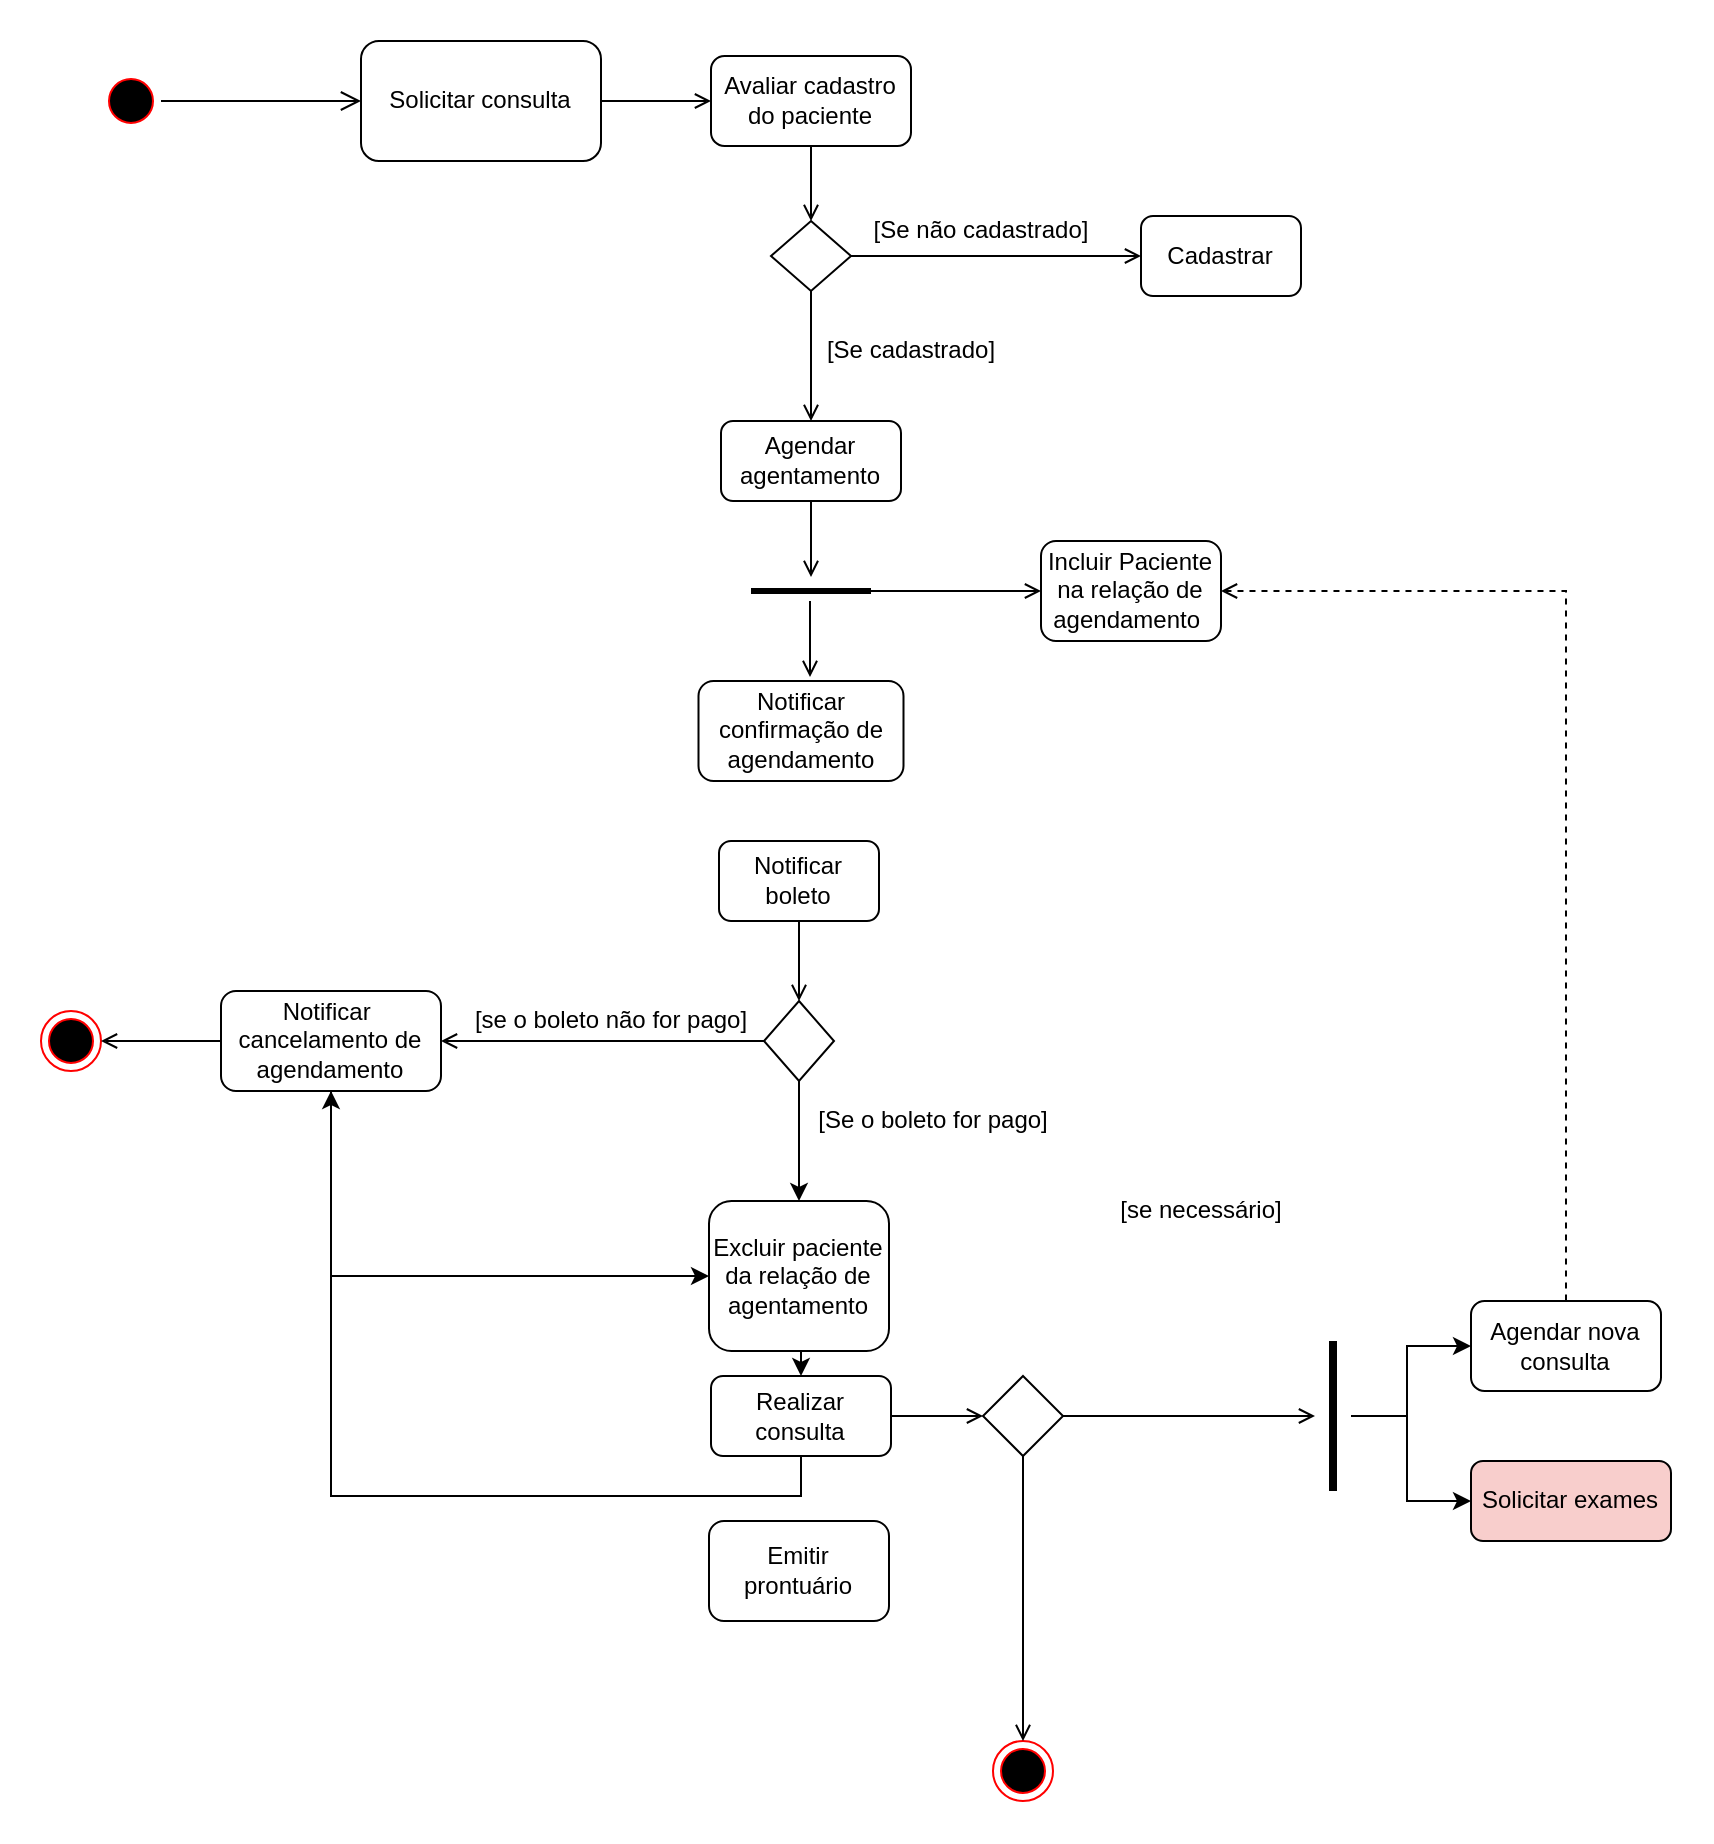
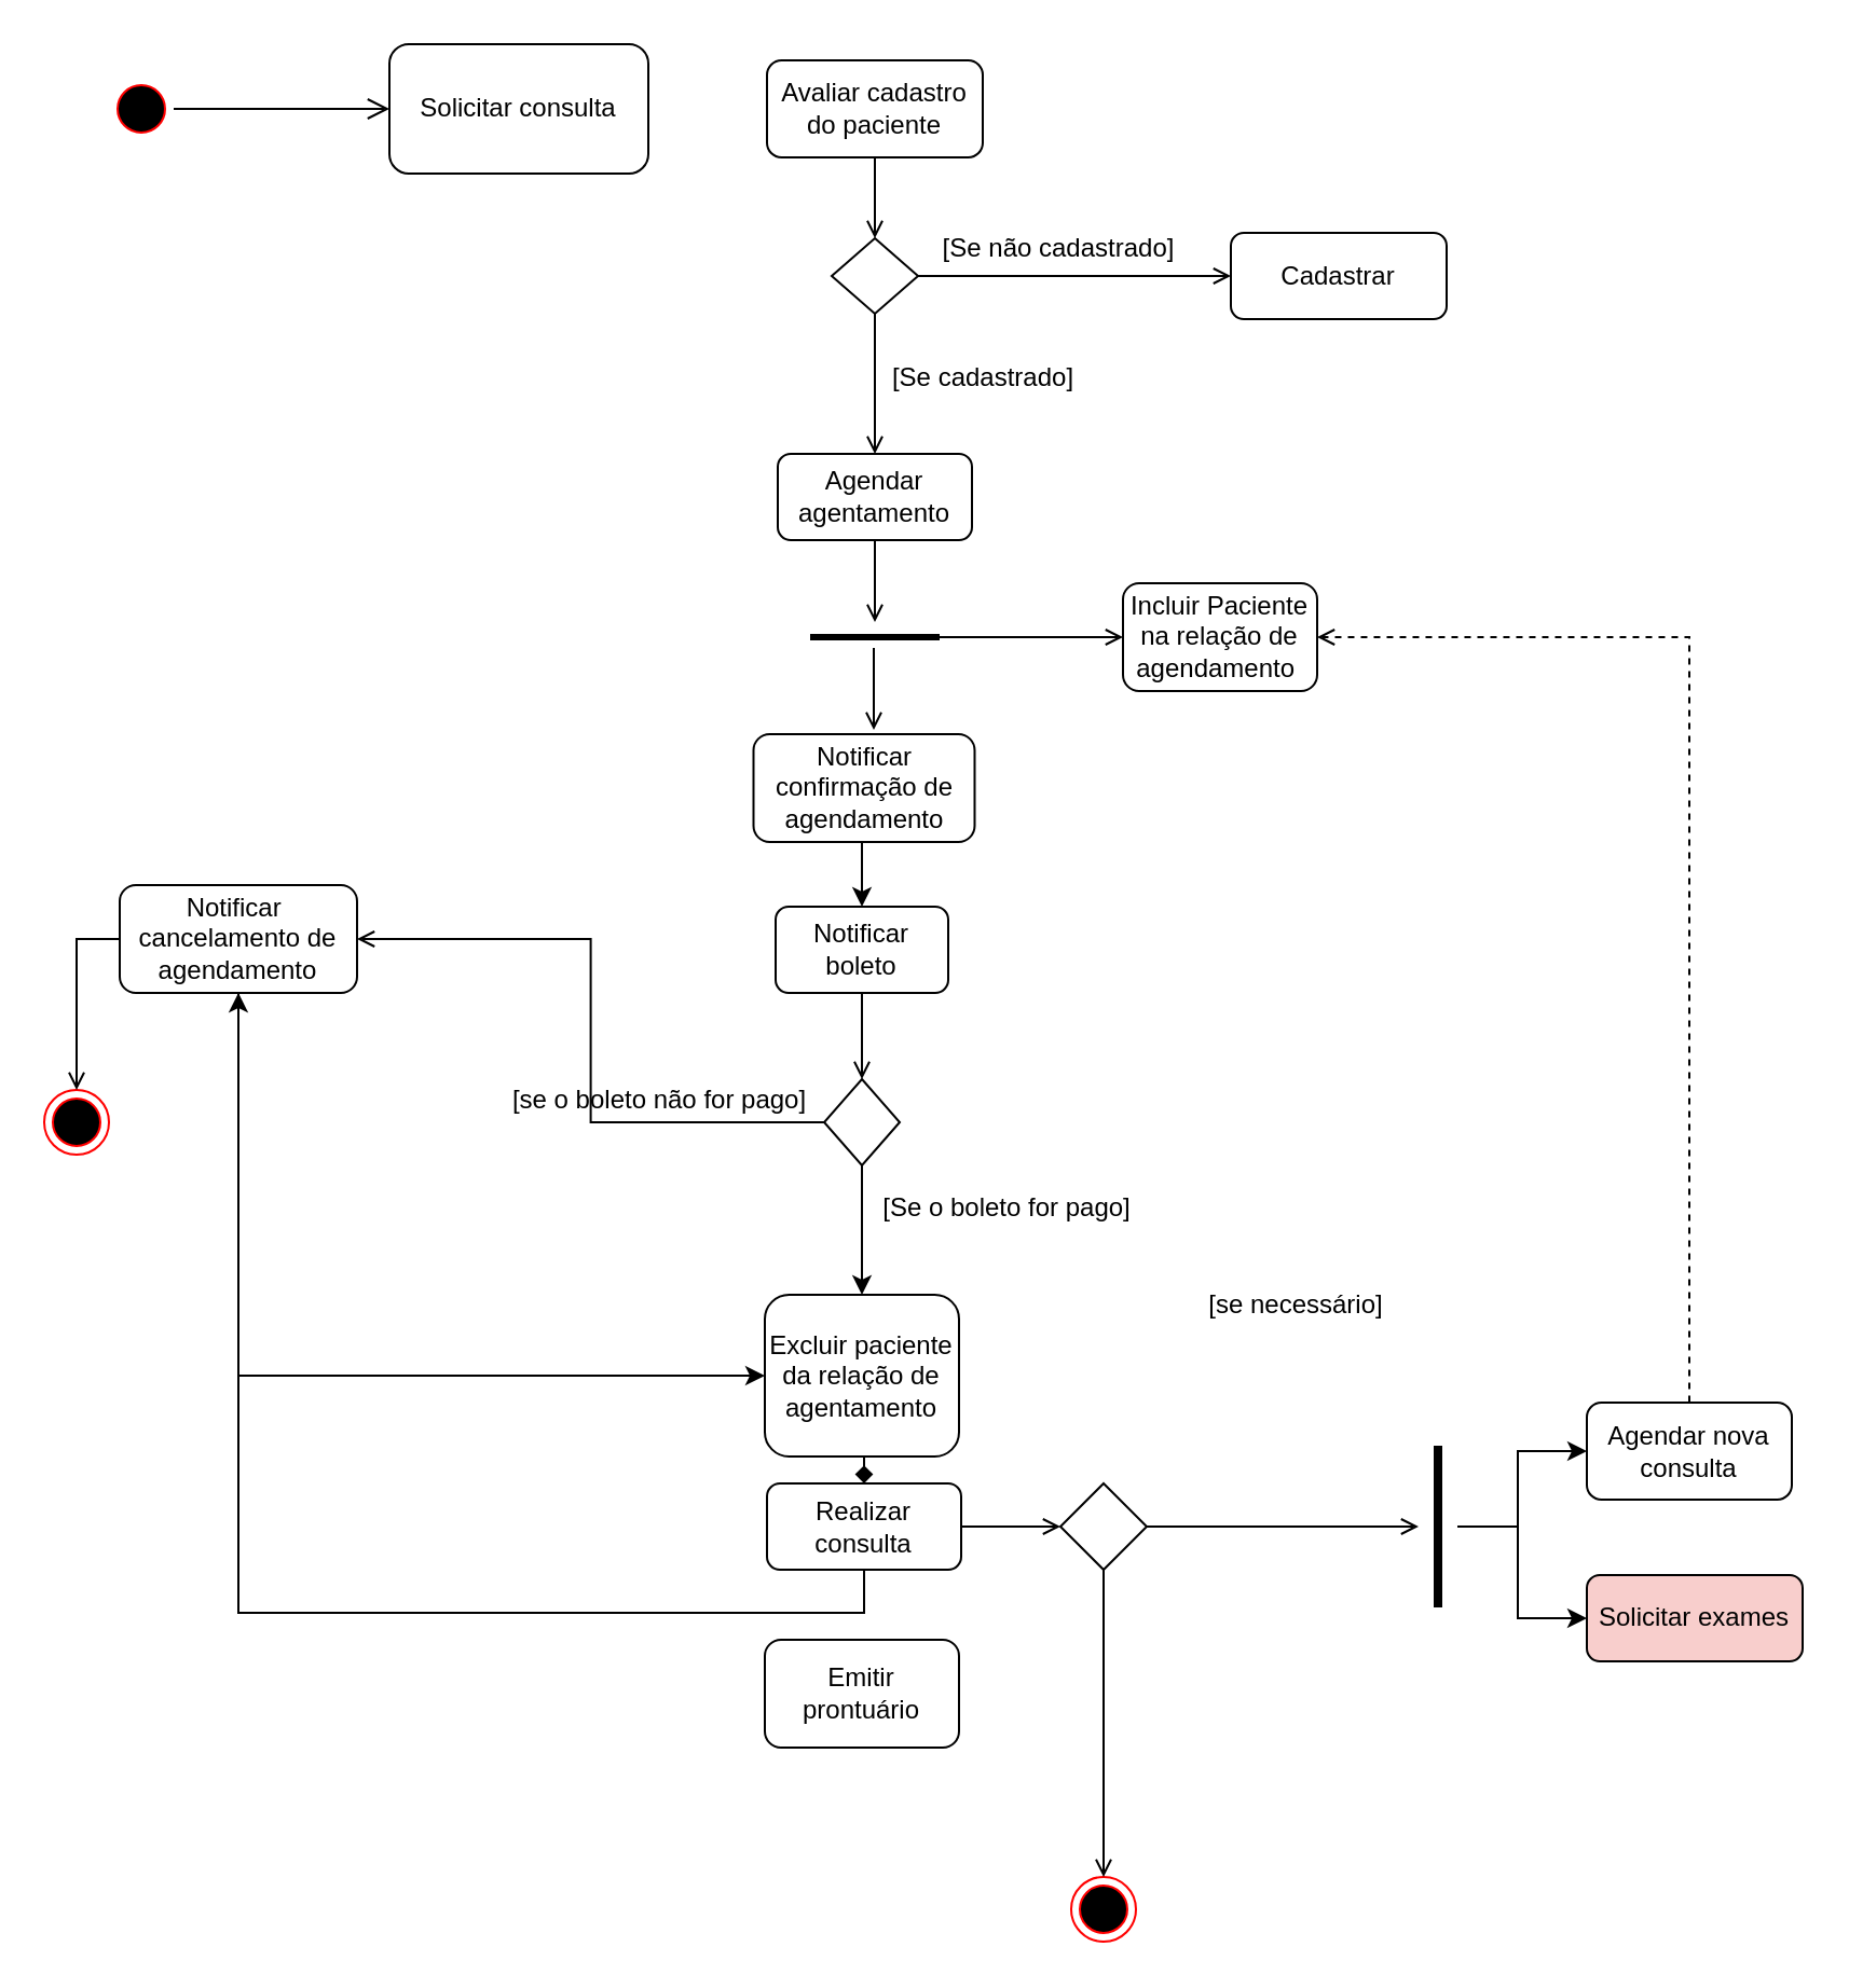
  <mxCell id="0" />
  <mxCell id="1" parent="0" />
- <mxCell id="2" style="edgeStyle=orthogonalEdgeStyle;rounded=0;orthogonalLoop=1;jettySize=auto;html=1;exitX=1;exitY=0.5;exitDx=0;exitDy=0;entryX=0;entryY=0.5;entryDx=0;entryDy=0;endArrow=open;endFill=0;" edge="1" parent="1" source="3" target="5"><mxGeometry relative="1" as="geometry" /></mxCell>
  <mxCell id="3" value="Solicitar consulta" style="rounded=1;whiteSpace=wrap;html=1;" vertex="1" parent="1"><mxGeometry x="180" y="20" width="120" height="60" as="geometry" /></mxCell>
  <mxCell id="4" style="edgeStyle=orthogonalEdgeStyle;rounded=0;orthogonalLoop=1;jettySize=auto;html=1;exitX=0.5;exitY=1;exitDx=0;exitDy=0;entryX=0.5;entryY=0;entryDx=0;entryDy=0;endArrow=open;endFill=0;" edge="1" parent="1" source="5" target="12"><mxGeometry relative="1" as="geometry" /></mxCell>
  <mxCell id="5" value="Avaliar cadastro do paciente" style="rounded=1;whiteSpace=wrap;html=1;" vertex="1" parent="1"><mxGeometry x="355" y="27.5" width="100" height="45" as="geometry" /></mxCell>
- <mxCell id="6" value="Cadastrar" style="rounded=1;whiteSpace=wrap;html=1;" vertex="1" parent="1"><mxGeometry x="570" y="107.5" width="80" height="40" as="geometry" /></mxCell>
+ <mxCell id="6" value="Cadastrar" style="rounded=1;whiteSpace=wrap;html=1;" vertex="1" parent="1"><mxGeometry x="570" y="107.5" width="100" height="40" as="geometry" /></mxCell>
  <mxCell id="7" value="Agendar agentamento" style="rounded=1;whiteSpace=wrap;html=1;" vertex="1" parent="1"><mxGeometry x="360" y="210" width="90" height="40" as="geometry" /></mxCell>
  <mxCell id="8" style="edgeStyle=orthogonalEdgeStyle;rounded=0;orthogonalLoop=1;jettySize=auto;html=1;entryX=0;entryY=0.5;entryDx=0;entryDy=0;endArrow=open;endFill=0;" edge="1" parent="1" source="9" target="18"><mxGeometry relative="1" as="geometry" /></mxCell>
  <mxCell id="9" value="" style="line;strokeWidth=3;fillColor=none;align=left;verticalAlign=middle;spacingTop=-1;spacingLeft=3;spacingRight=3;rotatable=0;labelPosition=right;points=[];portConstraint=eastwest;strokeColor=inherit;" vertex="1" parent="1"><mxGeometry x="375" y="288" width="60" height="14" as="geometry" /></mxCell>
  <mxCell id="10" style="edgeStyle=orthogonalEdgeStyle;rounded=0;orthogonalLoop=1;jettySize=auto;html=1;entryX=0;entryY=0.5;entryDx=0;entryDy=0;endArrow=open;endFill=0;" edge="1" parent="1" source="12" target="6"><mxGeometry relative="1" as="geometry" /></mxCell>
  <mxCell id="11" style="edgeStyle=orthogonalEdgeStyle;rounded=0;orthogonalLoop=1;jettySize=auto;html=1;exitX=0.5;exitY=1;exitDx=0;exitDy=0;entryX=0.5;entryY=0;entryDx=0;entryDy=0;endArrow=open;endFill=0;" edge="1" parent="1" source="12" target="7"><mxGeometry relative="1" as="geometry" /></mxCell>
  <mxCell id="12" value="" style="rhombus;whiteSpace=wrap;html=1;" vertex="1" parent="1"><mxGeometry x="385" y="110" width="40" height="35" as="geometry" /></mxCell>
  <mxCell id="13" value="" style="ellipse;html=1;shape=startState;fillColor=#000000;strokeColor=#ff0000;" vertex="1" parent="1"><mxGeometry x="50" y="35" width="30" height="30" as="geometry" /></mxCell>
  <mxCell id="14" value="" style="edgeStyle=orthogonalEdgeStyle;html=1;verticalAlign=bottom;endArrow=open;endSize=8;strokeColor=#000000;rounded=0;entryX=0;entryY=0.5;entryDx=0;entryDy=0;" edge="1" source="13" parent="1" target="3"><mxGeometry relative="1" as="geometry"><mxPoint x="65" y="120" as="targetPoint" /></mxGeometry></mxCell>
  <mxCell id="15" value="[Se não cadastrado]" style="text;html=1;align=center;verticalAlign=middle;resizable=0;points=[];autosize=1;strokeColor=none;fillColor=none;" vertex="1" parent="1"><mxGeometry x="425" y="100" width="130" height="30" as="geometry" /></mxCell>
  <mxCell id="16" value="[Se cadastrado]" style="text;html=1;align=center;verticalAlign=middle;resizable=0;points=[];autosize=1;strokeColor=none;fillColor=none;" vertex="1" parent="1"><mxGeometry x="400" y="160" width="110" height="30" as="geometry" /></mxCell>
  <mxCell id="17" style="edgeStyle=orthogonalEdgeStyle;rounded=0;orthogonalLoop=1;jettySize=auto;html=1;startArrow=open;startFill=0;endArrow=none;endFill=0;dashed=1;" edge="1" parent="1" source="18" target="19"><mxGeometry relative="1" as="geometry" /></mxCell>
  <mxCell id="18" value="Incluir Paciente na relação de agendamento&amp;nbsp;" style="rounded=1;whiteSpace=wrap;html=1;" vertex="1" parent="1"><mxGeometry x="520" y="270" width="90" height="50" as="geometry" /></mxCell>
  <mxCell id="19" value="Agendar nova consulta" style="rounded=1;whiteSpace=wrap;html=1;" vertex="1" parent="1"><mxGeometry x="735" y="650" width="95" height="45" as="geometry" /></mxCell>
- <mxCell id="20" style="edgeStyle=orthogonalEdgeStyle;rounded=0;orthogonalLoop=1;jettySize=auto;html=1;exitX=0.5;exitY=1;exitDx=0;exitDy=0;entryX=0.5;entryY=0;entryDx=0;entryDy=0;" edge="1" parent="1" source="21" target="26"><mxGeometry relative="1" as="geometry" /></mxCell>
+ <mxCell id="20" style="edgeStyle=orthogonalEdgeStyle;rounded=0;orthogonalLoop=1;jettySize=auto;html=1;exitX=0.5;exitY=1;exitDx=0;exitDy=0;entryX=0.5;entryY=0;entryDx=0;entryDy=0;endArrow=diamond;" edge="1" parent="1" source="21" target="26"><mxGeometry relative="1" as="geometry" /></mxCell>
  <mxCell id="21" value="Excluir paciente da relação de agentamento" style="rounded=1;whiteSpace=wrap;html=1;" vertex="1" parent="1"><mxGeometry x="354" y="600" width="90" height="75" as="geometry" /></mxCell>
  <mxCell id="22" style="edgeStyle=orthogonalEdgeStyle;rounded=0;orthogonalLoop=1;jettySize=auto;html=1;exitX=0.5;exitY=1;exitDx=0;exitDy=0;entryX=0.5;entryY=0;entryDx=0;entryDy=0;endArrow=open;endFill=0;" edge="1" parent="1" source="23" target="31"><mxGeometry relative="1" as="geometry" /></mxCell>
  <mxCell id="23" value="Notificar boleto" style="rounded=1;whiteSpace=wrap;html=1;" vertex="1" parent="1"><mxGeometry x="359" y="420" width="80" height="40" as="geometry" /></mxCell>
  <mxCell id="24" style="edgeStyle=orthogonalEdgeStyle;rounded=0;orthogonalLoop=1;jettySize=auto;html=1;exitX=1;exitY=0.5;exitDx=0;exitDy=0;entryX=0;entryY=0.5;entryDx=0;entryDy=0;endArrow=open;endFill=0;" edge="1" parent="1" source="26" target="34"><mxGeometry relative="1" as="geometry" /></mxCell>
  <mxCell id="25" style="edgeStyle=orthogonalEdgeStyle;rounded=0;orthogonalLoop=1;jettySize=auto;html=1;exitX=0.5;exitY=1;exitDx=0;exitDy=0;" edge="1" parent="1" source="26" target="45"><mxGeometry relative="1" as="geometry" /></mxCell>
  <mxCell id="26" value="Realizar consulta" style="rounded=1;whiteSpace=wrap;html=1;" vertex="1" parent="1"><mxGeometry x="355" y="687.5" width="90" height="40" as="geometry" /></mxCell>
  <mxCell id="27" value="Emitir prontuário" style="rounded=1;whiteSpace=wrap;html=1;" vertex="1" parent="1"><mxGeometry x="354" y="760" width="90" height="50" as="geometry" /></mxCell>
  <mxCell id="28" value="" style="ellipse;html=1;shape=endState;fillColor=#000000;strokeColor=#ff0000;" vertex="1" parent="1"><mxGeometry x="496" y="870" width="30" height="30" as="geometry" /></mxCell>
  <mxCell id="29" style="edgeStyle=orthogonalEdgeStyle;rounded=0;orthogonalLoop=1;jettySize=auto;html=1;exitX=0;exitY=0.5;exitDx=0;exitDy=0;entryX=1;entryY=0.5;entryDx=0;entryDy=0;endArrow=open;endFill=0;" edge="1" parent="1" source="31" target="45"><mxGeometry relative="1" as="geometry" /></mxCell>
  <mxCell id="30" style="edgeStyle=orthogonalEdgeStyle;rounded=0;orthogonalLoop=1;jettySize=auto;html=1;exitX=0.5;exitY=1;exitDx=0;exitDy=0;entryX=0.5;entryY=0;entryDx=0;entryDy=0;" edge="1" parent="1" source="31" target="21"><mxGeometry relative="1" as="geometry" /></mxCell>
  <mxCell id="31" value="" style="rhombus;whiteSpace=wrap;html=1;" vertex="1" parent="1"><mxGeometry x="381.5" y="500" width="35" height="40" as="geometry" /></mxCell>
  <mxCell id="32" style="edgeStyle=orthogonalEdgeStyle;rounded=0;orthogonalLoop=1;jettySize=auto;html=1;exitX=0.5;exitY=1;exitDx=0;exitDy=0;entryX=0.5;entryY=0;entryDx=0;entryDy=0;endArrow=open;endFill=0;" edge="1" parent="1" source="34" target="28"><mxGeometry relative="1" as="geometry" /></mxCell>
  <mxCell id="33" style="edgeStyle=orthogonalEdgeStyle;rounded=0;orthogonalLoop=1;jettySize=auto;html=1;exitX=1;exitY=0.5;exitDx=0;exitDy=0;endArrow=open;endFill=0;" edge="1" parent="1" source="34" target="49"><mxGeometry relative="1" as="geometry" /></mxCell>
  <mxCell id="34" value="" style="rhombus;whiteSpace=wrap;html=1;" vertex="1" parent="1"><mxGeometry x="491" y="687.5" width="40" height="40" as="geometry" /></mxCell>
  <mxCell id="35" value="[se necessário]" style="text;html=1;align=center;verticalAlign=middle;resizable=0;points=[];autosize=1;strokeColor=none;fillColor=none;" vertex="1" parent="1"><mxGeometry x="550" y="590" width="100" height="30" as="geometry" /></mxCell>
  <mxCell id="36" value="" style="ellipse;html=1;shape=endState;fillColor=#000000;strokeColor=#ff0000;" vertex="1" parent="1"><mxGeometry x="20" y="505" width="30" height="30" as="geometry" /></mxCell>
  <mxCell id="37" value="" style="html=1;verticalAlign=bottom;endArrow=open;curved=0;rounded=0;exitX=0.5;exitY=1;exitDx=0;exitDy=0;endFill=0;" edge="1" parent="1" source="7" target="9"><mxGeometry width="80" relative="1" as="geometry"><mxPoint x="375" y="270" as="sourcePoint" /><mxPoint x="405" y="280" as="targetPoint" /></mxGeometry></mxCell>
  <mxCell id="38" value="" style="html=1;verticalAlign=bottom;endArrow=open;curved=0;rounded=0;exitX=0.5;exitY=1;exitDx=0;exitDy=0;endFill=0;" edge="1" parent="1"><mxGeometry width="80" relative="1" as="geometry"><mxPoint x="404.5" y="300" as="sourcePoint" /><mxPoint x="404.5" y="338" as="targetPoint" /></mxGeometry></mxCell>
  <mxCell id="39" value="[Se o boleto for pago]" style="text;html=1;align=center;verticalAlign=middle;resizable=0;points=[];autosize=1;strokeColor=none;fillColor=none;" vertex="1" parent="1"><mxGeometry x="396" y="545" width="140" height="30" as="geometry" /></mxCell>
  <mxCell id="40" value="[se o boleto não for pago]" style="text;html=1;align=center;verticalAlign=middle;resizable=0;points=[];autosize=1;strokeColor=none;fillColor=none;" vertex="1" parent="1"><mxGeometry x="225" y="495" width="160" height="30" as="geometry" /></mxCell>
+ <mxCell id="41" style="edgeStyle=orthogonalEdgeStyle;rounded=0;orthogonalLoop=1;jettySize=auto;html=1;exitX=0.5;exitY=1;exitDx=0;exitDy=0;entryX=0.5;entryY=0;entryDx=0;entryDy=0;" edge="1" parent="1" source="42" target="23"><mxGeometry relative="1" as="geometry" /></mxCell>
  <mxCell id="42" value="&lt;div&gt;&lt;br&gt;&lt;/div&gt;Notificar confirmação de agendamento&lt;div&gt;&amp;nbsp;&lt;/div&gt;" style="rounded=1;whiteSpace=wrap;html=1;" vertex="1" parent="1"><mxGeometry x="348.75" y="340" width="102.5" height="50" as="geometry" /></mxCell>
  <mxCell id="43" style="edgeStyle=orthogonalEdgeStyle;rounded=0;orthogonalLoop=1;jettySize=auto;html=1;endArrow=open;endFill=0;" edge="1" parent="1" source="45" target="36"><mxGeometry relative="1" as="geometry" /></mxCell>
  <mxCell id="44" style="edgeStyle=orthogonalEdgeStyle;rounded=0;orthogonalLoop=1;jettySize=auto;html=1;exitX=0.5;exitY=1;exitDx=0;exitDy=0;entryX=0;entryY=0.5;entryDx=0;entryDy=0;" edge="1" parent="1" source="45" target="21"><mxGeometry relative="1" as="geometry" /></mxCell>
- <mxCell id="45" value="Notificar&amp;nbsp; cancelamento de agendamento" style="rounded=1;whiteSpace=wrap;html=1;" vertex="1" parent="1"><mxGeometry x="110" y="495" width="110" height="50" as="geometry" /></mxCell>
+ <mxCell id="45" value="Notificar&amp;nbsp; cancelamento de agendamento" style="rounded=1;whiteSpace=wrap;html=1;" vertex="1" parent="1"><mxGeometry x="55" y="410" width="110" height="50" as="geometry" /></mxCell>
  <mxCell id="46" value="Solicitar exames" style="rounded=1;whiteSpace=wrap;html=1;fillColor=#f8cecc;" vertex="1" parent="1"><mxGeometry x="735" y="730" width="100" height="40" as="geometry" /></mxCell>
  <mxCell id="47" style="edgeStyle=orthogonalEdgeStyle;rounded=0;orthogonalLoop=1;jettySize=auto;html=1;entryX=0;entryY=0.5;entryDx=0;entryDy=0;" edge="1" parent="1" source="49" target="19"><mxGeometry relative="1" as="geometry" /></mxCell>
  <mxCell id="48" style="edgeStyle=orthogonalEdgeStyle;rounded=0;orthogonalLoop=1;jettySize=auto;html=1;entryX=0;entryY=0.5;entryDx=0;entryDy=0;" edge="1" parent="1" source="49" target="46"><mxGeometry relative="1" as="geometry" /></mxCell>
  <mxCell id="49" value="" style="line;strokeWidth=4;fillColor=none;align=left;verticalAlign=middle;spacingTop=-1;spacingLeft=3;spacingRight=3;rotatable=0;labelPosition=right;points=[];portConstraint=eastwest;strokeColor=inherit;perimeterSpacing=4;direction=south;" vertex="1" parent="1"><mxGeometry x="661" y="670" width="10" height="75" as="geometry" /></mxCell>
